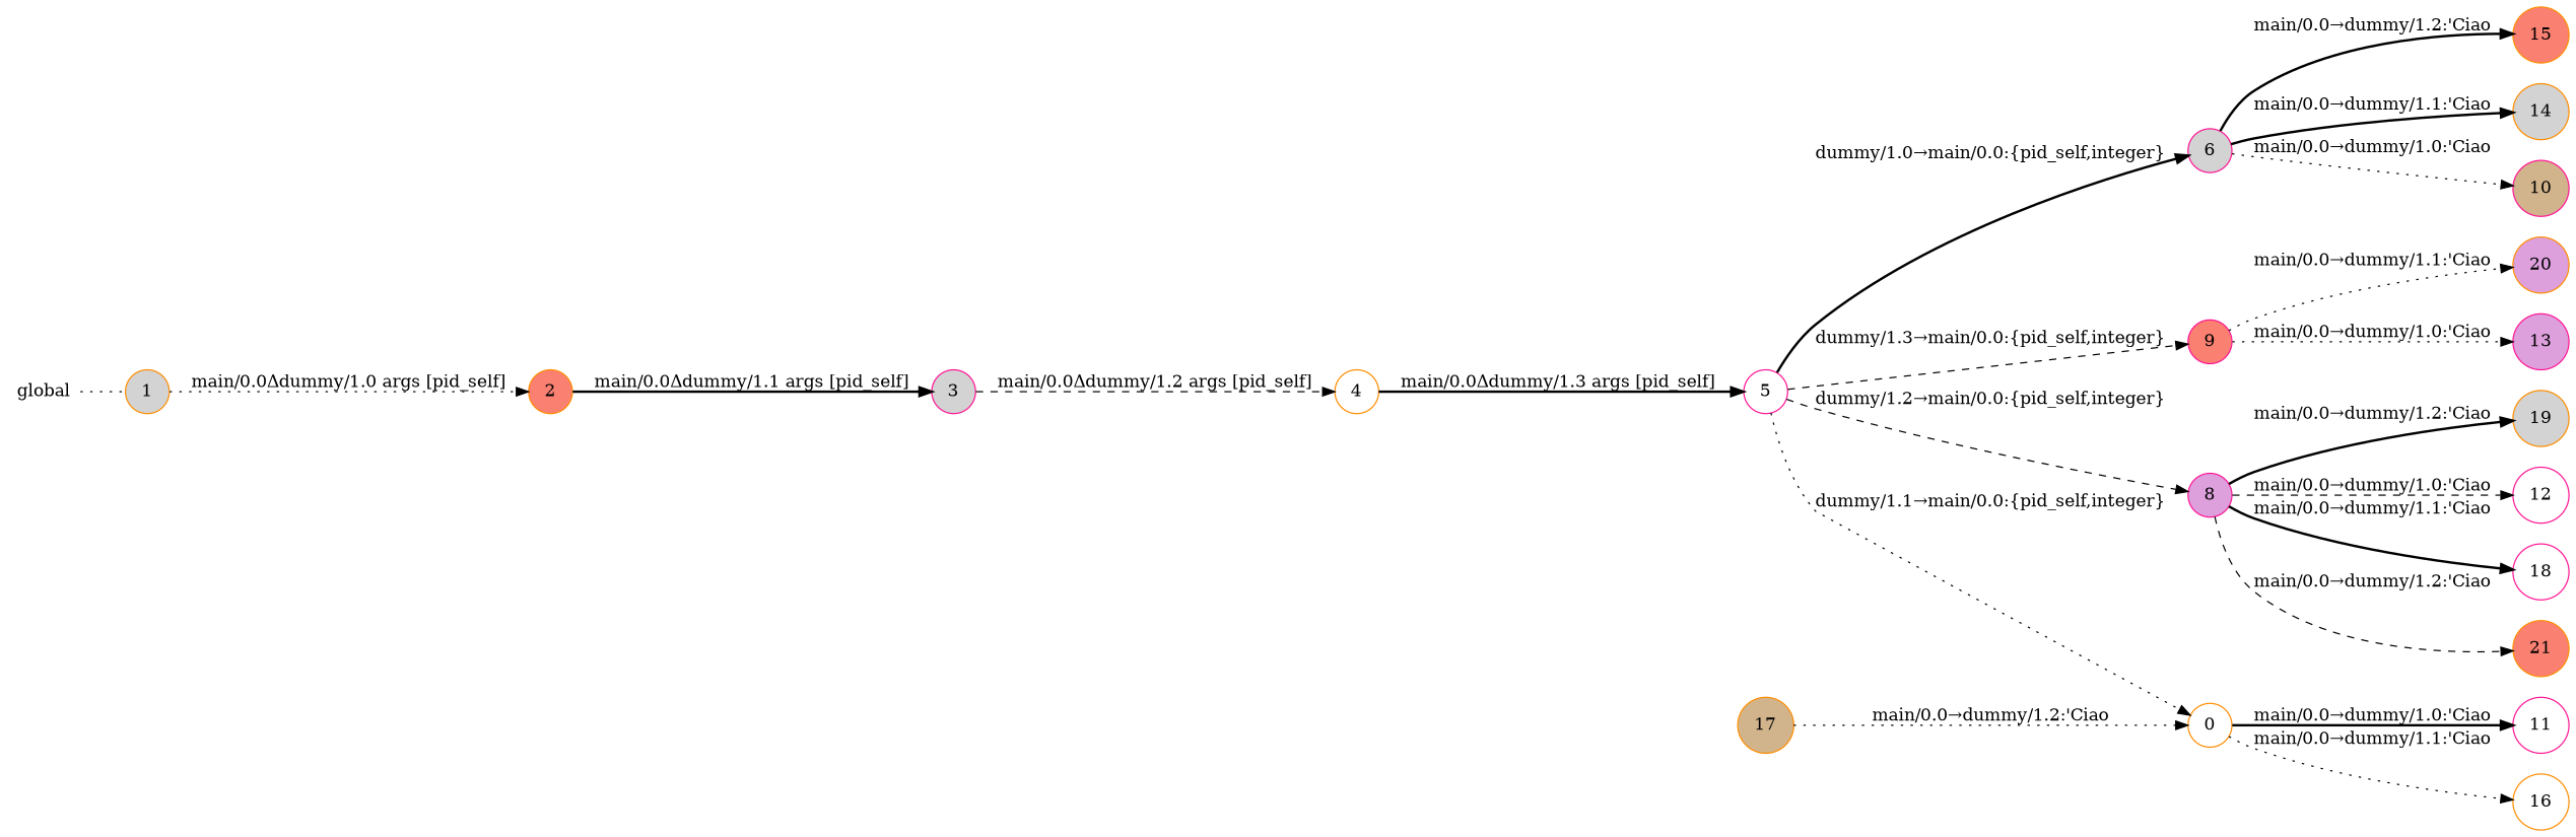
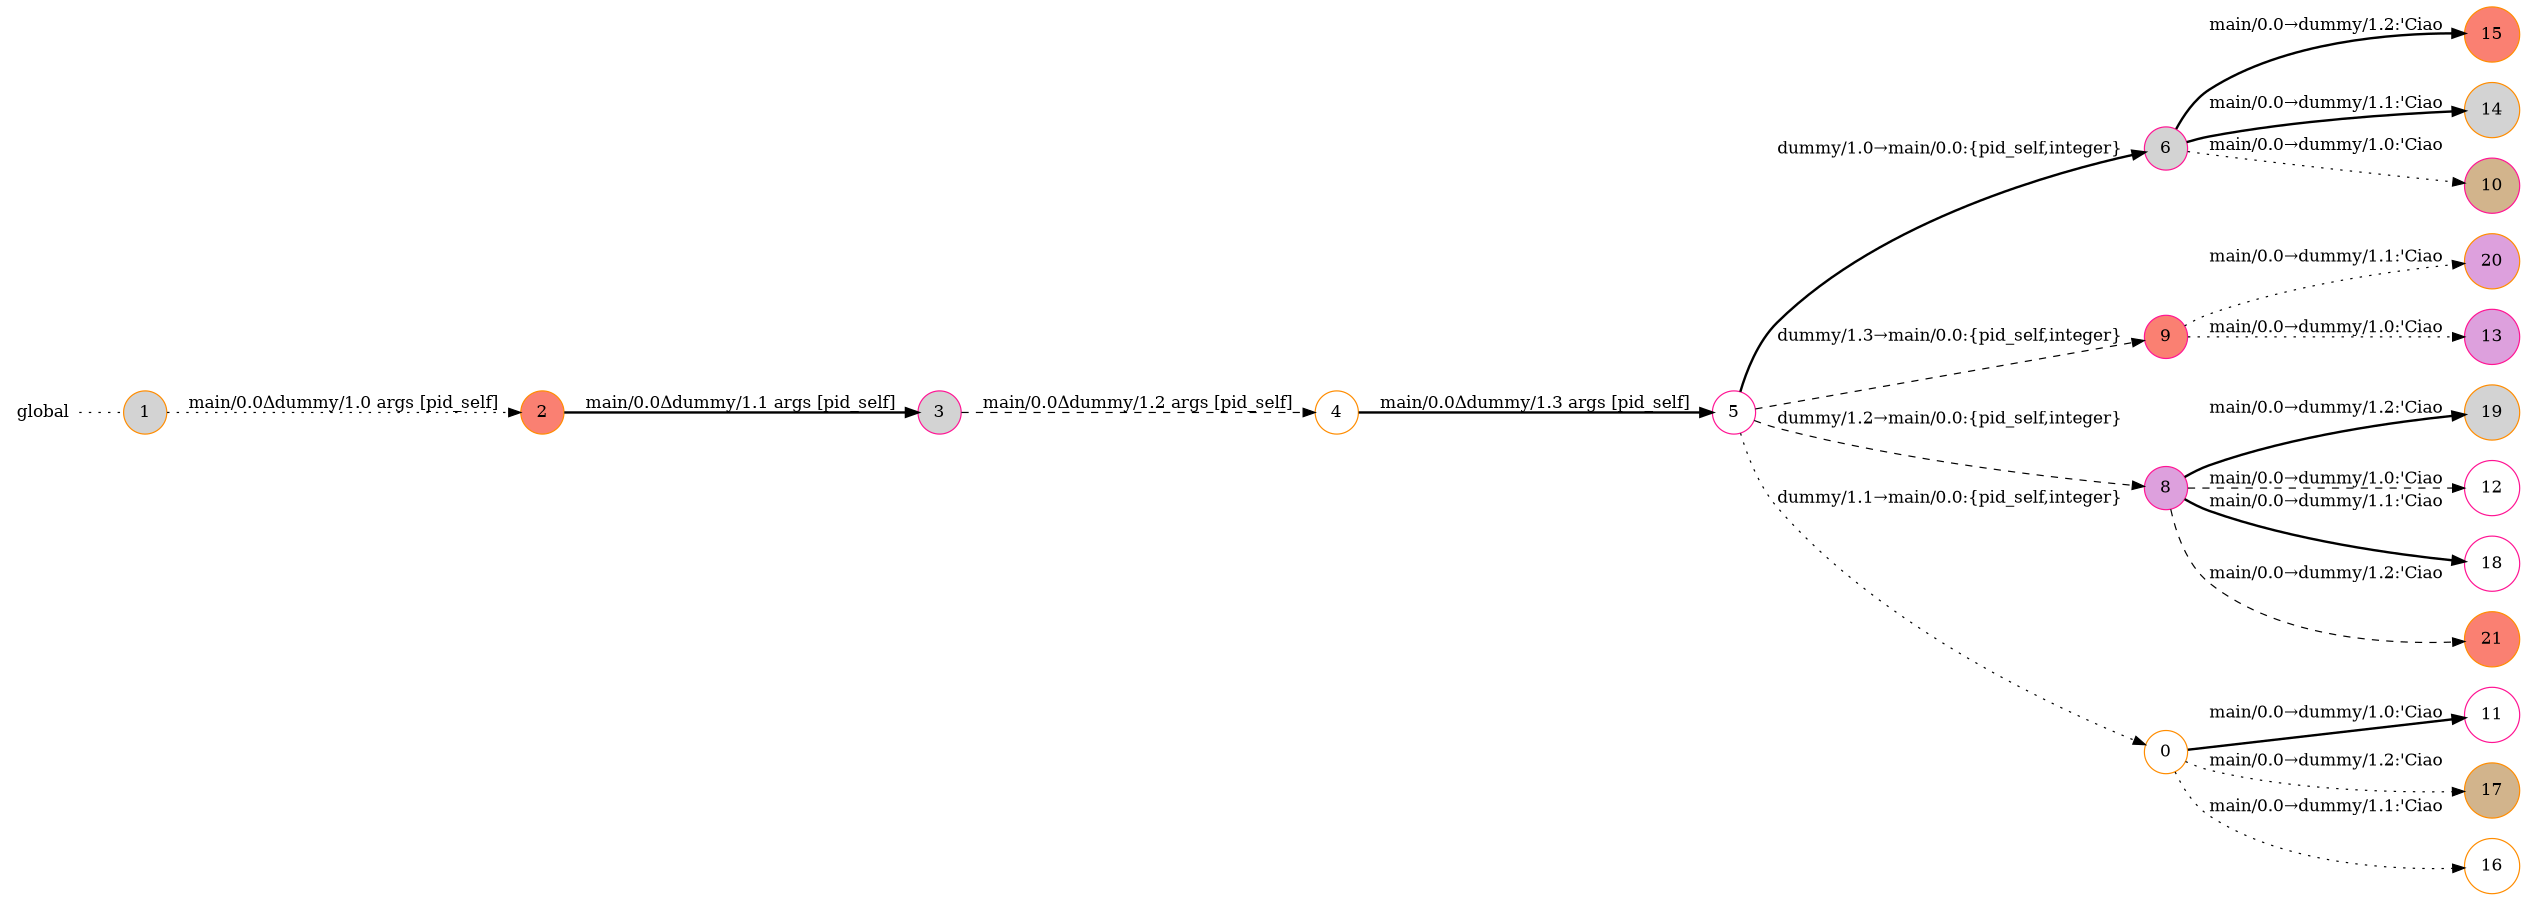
  digraph {
    rankdir=LR
    node [color=deeppink fillcolor=white shape=circle style=filled]
    edge [style=dotted]
    n1 [label=global shape=plaintext]
    n2 [color=darkorange fillcolor=lightgrey label=1]
    n3 [color=darkorange fillcolor=salmon label=2]
    n4 [color=darkorange fillcolor=plum label=20]
    n5 [label=5]
    n6 [fillcolor=lightgrey label=6]
    n7 [fillcolor=salmon label=9]
    n8 [fillcolor=plum label=8]
    n9 [color=darkorange label=0]
    n10 [color=darkorange fillcolor=salmon label=15]
    n11 [color=darkorange fillcolor=lightgrey label=14]
    n12 [fillcolor=tan label=10]
    n13 [fillcolor=plum label=13]
    n14 [color=darkorange fillcolor=lightgrey label=19]
    n15 [label=12]
    n16 [label=18]
    n17 [color=darkorange fillcolor=salmon label=21]
    n18 [label=11]
    n19 [color=darkorange fillcolor=tan label=17]
    n20 [color=darkorange label=16]
    n21 [fillcolor=lightgrey label=3]
    n22 [color=darkorange label=4]
    n1 -> n2 [arrowhead=none]
    n2 -> n3 [label="main/0.0Δdummy/1.0 args [pid_self]"]
    n3 -> n21 [label="main/0.0Δdummy/1.1 args [pid_self]" style=bold]
    n5 -> n6 [label="dummy/1.0→main/0.0:{pid_self,integer}" style=bold]
    n5 -> n7 [label="dummy/1.3→main/0.0:{pid_self,integer}" style=dashed]
    n5 -> n8 [label="dummy/1.2→main/0.0:{pid_self,integer}" style=dashed]
    n5 -> n9 [label="dummy/1.1→main/0.0:{pid_self,integer}"]
    n6 -> n10 [label="main/0.0→dummy/1.2:'Ciao" style=bold]
    n6 -> n11 [label="main/0.0→dummy/1.1:'Ciao" style=bold]
    n6 -> n12 [label="main/0.0→dummy/1.0:'Ciao"]
    n7 -> n4 [label="main/0.0→dummy/1.1:'Ciao"]
    n7 -> n13 [label="main/0.0→dummy/1.0:'Ciao"]
    n8 -> n14 [label="main/0.0→dummy/1.2:'Ciao" style=bold]
    n8 -> n15 [label="main/0.0→dummy/1.0:'Ciao" style=dashed]
    n8 -> n16 [label="main/0.0→dummy/1.1:'Ciao" style=bold]
    n8 -> n17 [label="main/0.0→dummy/1.2:'Ciao" style=dashed]
    n9 -> n18 [label="main/0.0→dummy/1.0:'Ciao" style=bold]
-   n19 -> n9 [label="main/0.0→dummy/1.2:'Ciao"]
+   n9 -> n19 [label="main/0.0→dummy/1.2:'Ciao"]
    n9 -> n20 [label="main/0.0→dummy/1.1:'Ciao"]
    n21 -> n22 [label="main/0.0Δdummy/1.2 args [pid_self]" style=dashed]
    n22 -> n5 [label="main/0.0Δdummy/1.3 args [pid_self]" style=bold]
  }
